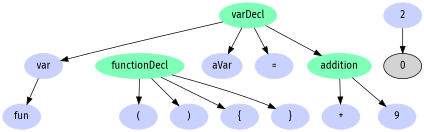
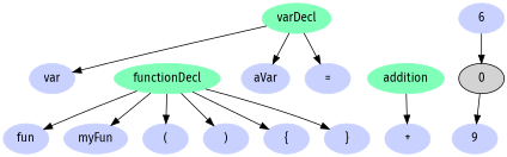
  digraph {
    fontname="Fira Sans"
    node [color="0.641 0.212 1.000" fontname="Fira Sans" style=filled]
    edge [fontname="Fira Sans"]
    functionDecl [color="0.408 0.498 1.000"]
    fun
+   myFun
    "("
    ")"
    "{"
    "}"
    varDecl [color="0.408 0.498 1.000"]
    var
    aVar
    "="
    addition [color="0.408 0.498 1.000"]
    n13 [label=9]
    "+"
    n15 [label=0 color=""]
-   2
-   var -> fun
+   2 [label=6]
+   functionDecl -> fun
+   functionDecl -> myFun
    functionDecl -> "("
    functionDecl -> ")"
    functionDecl -> "{"
    functionDecl -> "}"
    varDecl -> var
    varDecl -> aVar
    varDecl -> "="
-   varDecl -> addition
-   addition -> n13
+   n15 -> n13
    addition -> "+"
    2 -> n15
  }
